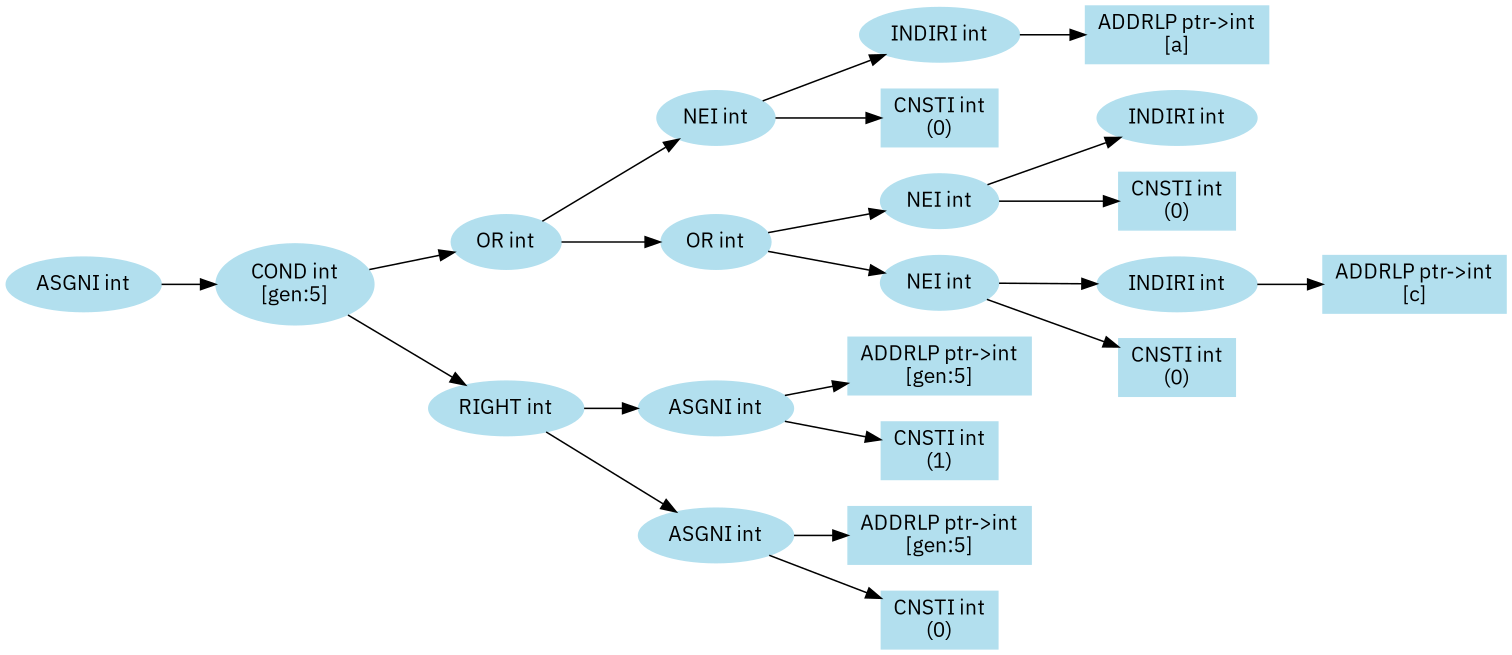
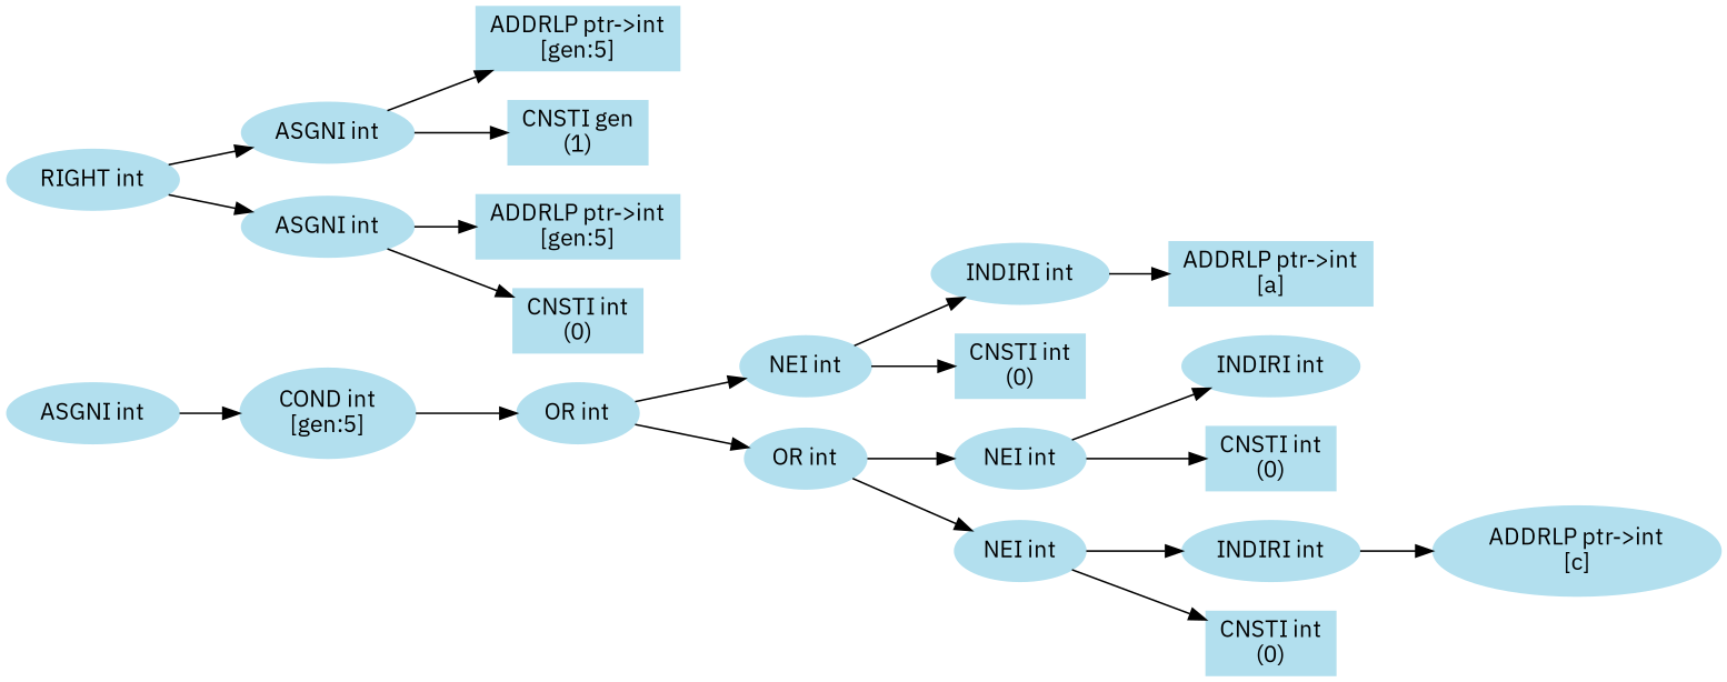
  digraph {
    fontname="IBM Plex Sans"
    rankdir=LR
    node [color=lightblue2 fontname="IBM Plex Sans" style=filled]
    edge [fontname="IBM Plex Sans"]
    n1 [label="ASGNI int"]
    n2 [label="COND int\n\[gen:5\]"]
    n3 [label="OR int"]
    n4 [label="RIGHT int"]
    n5 [label="NEI int"]
    n6 [label="OR int"]
    n7 [label="ASGNI int"]
    n8 [label="ASGNI int"]
    n9 [label="INDIRI int"]
    n10 [label="CNSTI int\n\(0\)" shape=box]
    n11 [label="NEI int"]
    n12 [label="NEI int"]
    n13 [label="ADDRLP ptr->int\n\[gen:5\]" shape=box]
-   n14 [label="CNSTI int\n\(1\)" shape=box]
+   n14 [label="CNSTI gen\n\(1\)" shape=box]
    n15 [label="ADDRLP ptr->int\n\[gen:5\]" shape=box]
    n16 [label="CNSTI int\n\(0\)" shape=box]
    n17 [label="ADDRLP ptr->int\n\[a\]" shape=box]
    n18 [label="INDIRI int"]
    n19 [label="CNSTI int\n\(0\)" shape=box]
    n20 [label="INDIRI int"]
    n21 [label="CNSTI int\n\(0\)" shape=box]
-   n22 [label="ADDRLP ptr->int\n\[c\]" shape=box]
+   n22 [label="ADDRLP ptr->int\n\[c\]" shape=ellipse]
    n1 -> n2
    n2 -> n3
-   n2 -> n4
    n3 -> n5
    n3 -> n6
    n4 -> n7
    n4 -> n8
    n5 -> n9
    n5 -> n10
    n6 -> n11
    n6 -> n12
    n7 -> n13
    n7 -> n14
    n8 -> n15
    n8 -> n16
    n9 -> n17
    n11 -> n18
    n11 -> n19
    n12 -> n20
    n12 -> n21
    n20 -> n22
  }
